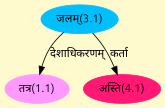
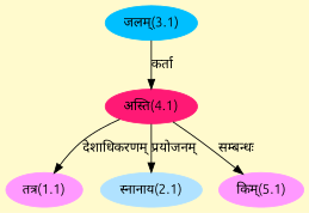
  digraph {
    bgcolor=lemonchiffon1
    compound=true
    fontname=Ubuntu
    rankdir=BT
    node [color="#FF99FF" fontname=Ubuntu style=filled]
    edge [dir=back fontname=Ubuntu]
    n1 [label="तत्र(1.1)"]
    n2 [color="#FF1975" label="अस्ति(4.1)"]
    n3 [color="#00BFFF" label="जलम्(3.1)"]
-   n1 -> n3 [label="देशाधिकरणम्"]
+   n4 [color="#B0E2FF" label="स्नानाय(2.1)"]
+   n5 [label="किम्(5.1)"]
+   n1 -> n2 [label="देशाधिकरणम्"]
    n2 -> n3 [label="कर्ता"]
+   n4 -> n2 [label="प्रयोजनम्"]
+   n5 -> n2 [label="सम्बन्धः"]
  }
